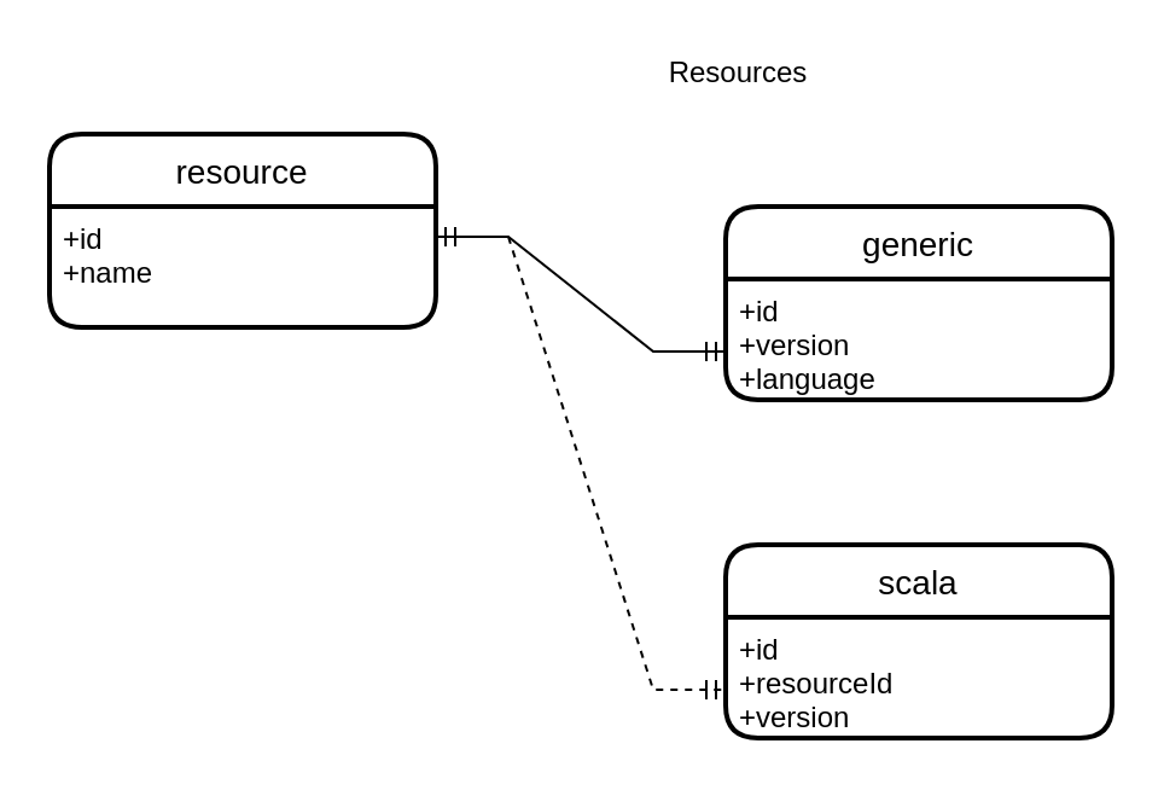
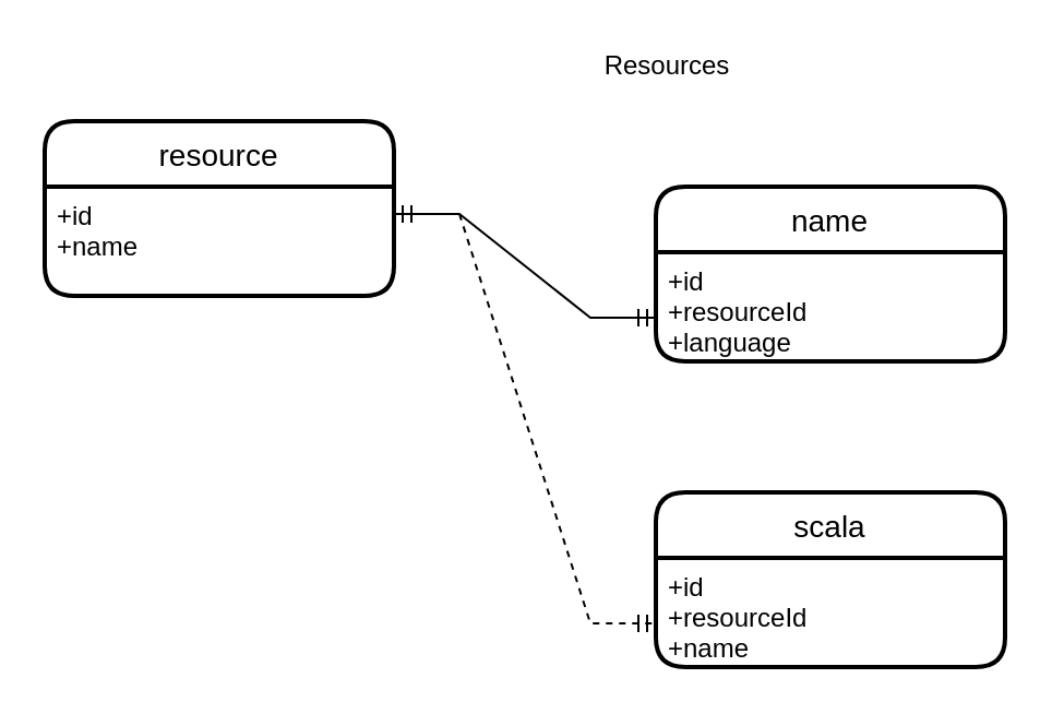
  <mxCell id="0" />
  <mxCell id="1" parent="0" />
- <mxCell id="2" value="generic" style="swimlane;childLayout=stackLayout;horizontal=1;startSize=30;horizontalStack=0;rounded=1;fontSize=14;fontStyle=0;strokeWidth=2;resizeParent=0;resizeLast=1;shadow=0;dashed=0;align=center;" parent="1" vertex="1"><mxGeometry x="300" y="85" width="160" height="80" as="geometry" /></mxCell>
- <mxCell id="3" value="+id&#10;+version&#10;+language&#10;" style="align=left;strokeColor=none;fillColor=none;spacingLeft=4;fontSize=12;verticalAlign=top;resizable=0;rotatable=0;part=1;" parent="2" vertex="1"><mxGeometry y="30" width="160" height="50" as="geometry" /></mxCell>
+ <mxCell id="2" value="name" style="swimlane;childLayout=stackLayout;horizontal=1;startSize=30;horizontalStack=0;rounded=1;fontSize=14;fontStyle=0;strokeWidth=2;resizeParent=0;resizeLast=1;shadow=0;dashed=0;align=center;" parent="1" vertex="1"><mxGeometry x="300" y="85" width="160" height="80" as="geometry" /></mxCell>
+ <mxCell id="3" value="+id&#10;+resourceId&#10;+language&#10;" style="align=left;strokeColor=none;fillColor=none;spacingLeft=4;fontSize=12;verticalAlign=top;resizable=0;rotatable=0;part=1;" parent="2" vertex="1"><mxGeometry y="30" width="160" height="50" as="geometry" /></mxCell>
  <mxCell id="4" value="resource" style="swimlane;childLayout=stackLayout;horizontal=1;startSize=30;horizontalStack=0;rounded=1;fontSize=14;fontStyle=0;strokeWidth=2;resizeParent=0;resizeLast=1;shadow=0;dashed=0;align=center;" parent="1" vertex="1"><mxGeometry x="20" y="55" width="160" height="80" as="geometry" /></mxCell>
  <mxCell id="5" value="+id&#10;+name&#10;" style="align=left;strokeColor=none;fillColor=none;spacingLeft=4;fontSize=12;verticalAlign=top;resizable=0;rotatable=0;part=1;" parent="4" vertex="1"><mxGeometry y="30" width="160" height="50" as="geometry" /></mxCell>
  <mxCell id="6" value="" style="edgeStyle=entityRelationEdgeStyle;fontSize=12;html=1;endArrow=ERmandOne;startArrow=ERmandOne;rounded=0;exitX=1;exitY=0.25;exitDx=0;exitDy=0;entryX=0;entryY=0.75;entryDx=0;entryDy=0;" parent="1" source="5" target="2" edge="1"><mxGeometry width="100" height="100" relative="1" as="geometry"><mxPoint x="290" y="425" as="sourcePoint" /><mxPoint x="390" y="325" as="targetPoint" /></mxGeometry></mxCell>
  <mxCell id="7" value="scala" style="swimlane;childLayout=stackLayout;horizontal=1;startSize=30;horizontalStack=0;rounded=1;fontSize=14;fontStyle=0;strokeWidth=2;resizeParent=0;resizeLast=1;shadow=0;dashed=0;align=center;" vertex="1" parent="1"><mxGeometry x="300" y="225" width="160" height="80" as="geometry" /></mxCell>
- <mxCell id="8" value="+id&#10;+resourceId&#10;+version&#10;" style="align=left;strokeColor=none;fillColor=none;spacingLeft=4;fontSize=12;verticalAlign=top;resizable=0;rotatable=0;part=1;" vertex="1" parent="7"><mxGeometry y="30" width="160" height="50" as="geometry" /></mxCell>
+ <mxCell id="8" value="+id&#10;+resourceId&#10;+name&#10;" style="align=left;strokeColor=none;fillColor=none;spacingLeft=4;fontSize=12;verticalAlign=top;resizable=0;rotatable=0;part=1;" vertex="1" parent="7"><mxGeometry y="30" width="160" height="50" as="geometry" /></mxCell>
  <mxCell id="9" value="" style="edgeStyle=entityRelationEdgeStyle;fontSize=12;html=1;endArrow=ERmandOne;startArrow=ERmandOne;rounded=0;exitX=1;exitY=0.25;exitDx=0;exitDy=0;entryX=0;entryY=0.75;entryDx=0;entryDy=0;dashed=1;" edge="1" parent="1" source="5" target="7"><mxGeometry width="100" height="100" relative="1" as="geometry"><mxPoint x="120" y="455" as="sourcePoint" /><mxPoint x="220" y="355" as="targetPoint" /></mxGeometry></mxCell>
  <mxCell id="10" value="Resources" style="text;html=1;align=center;verticalAlign=middle;resizable=0;points=[];autosize=1;strokeColor=none;fillColor=none;" vertex="1" parent="1"><mxGeometry x="270" y="20" width="70" height="20" as="geometry" /></mxCell>
